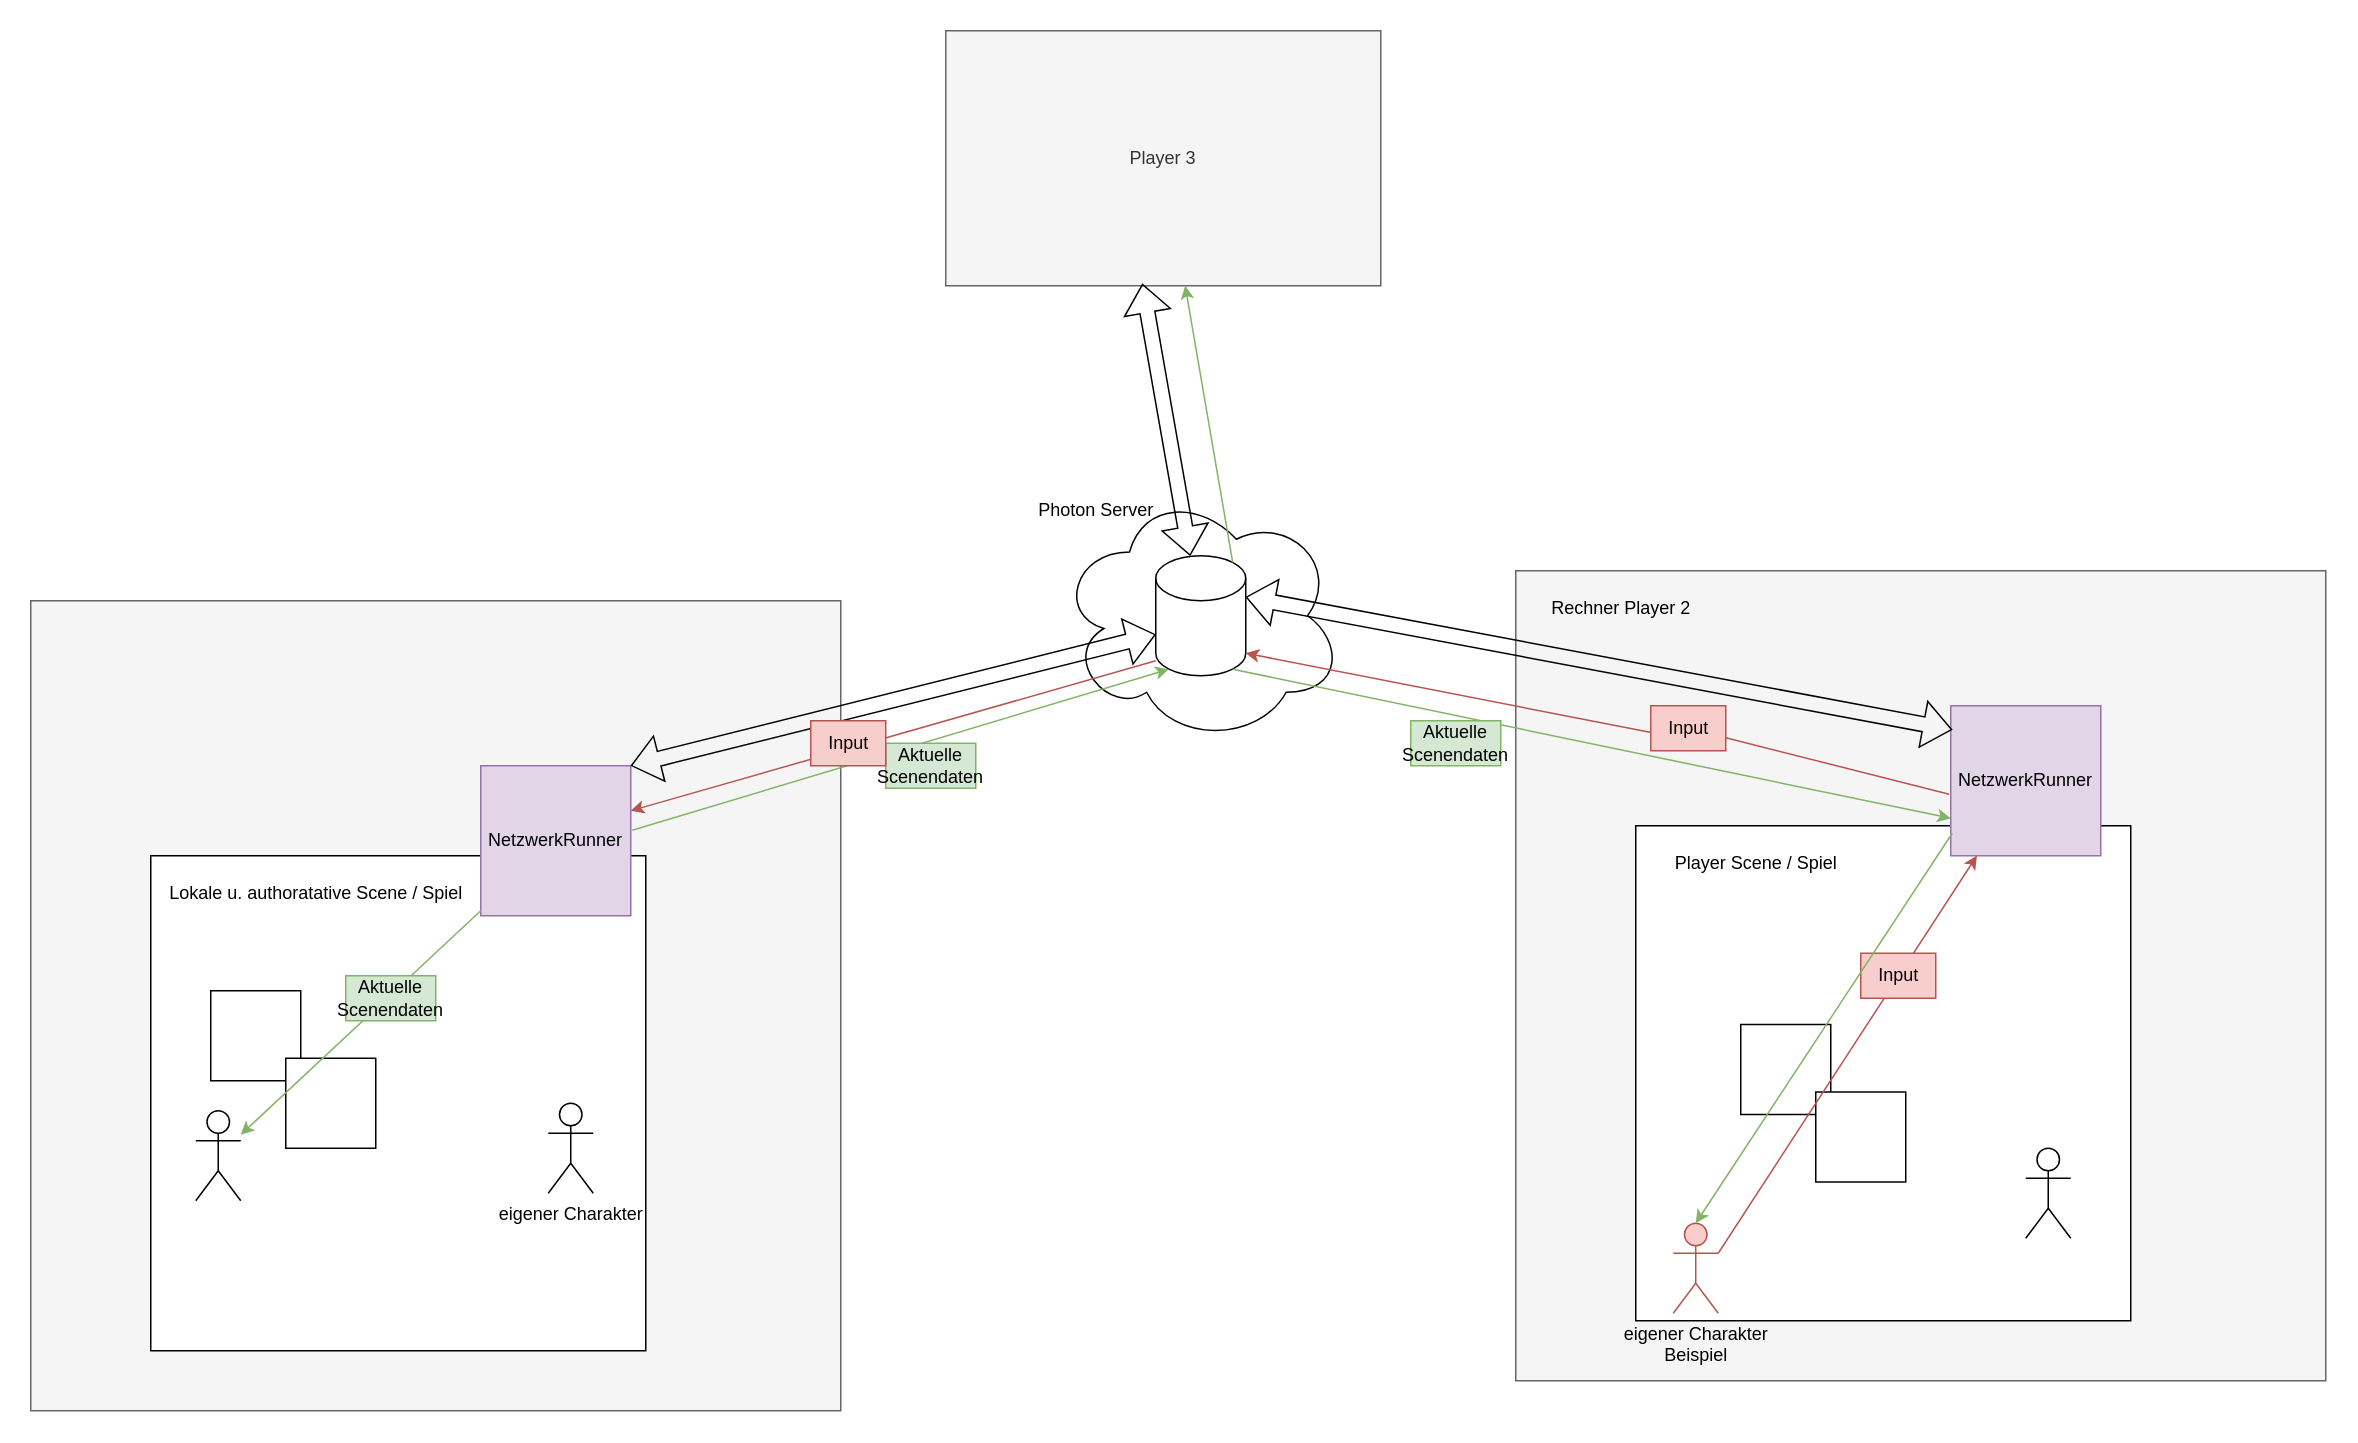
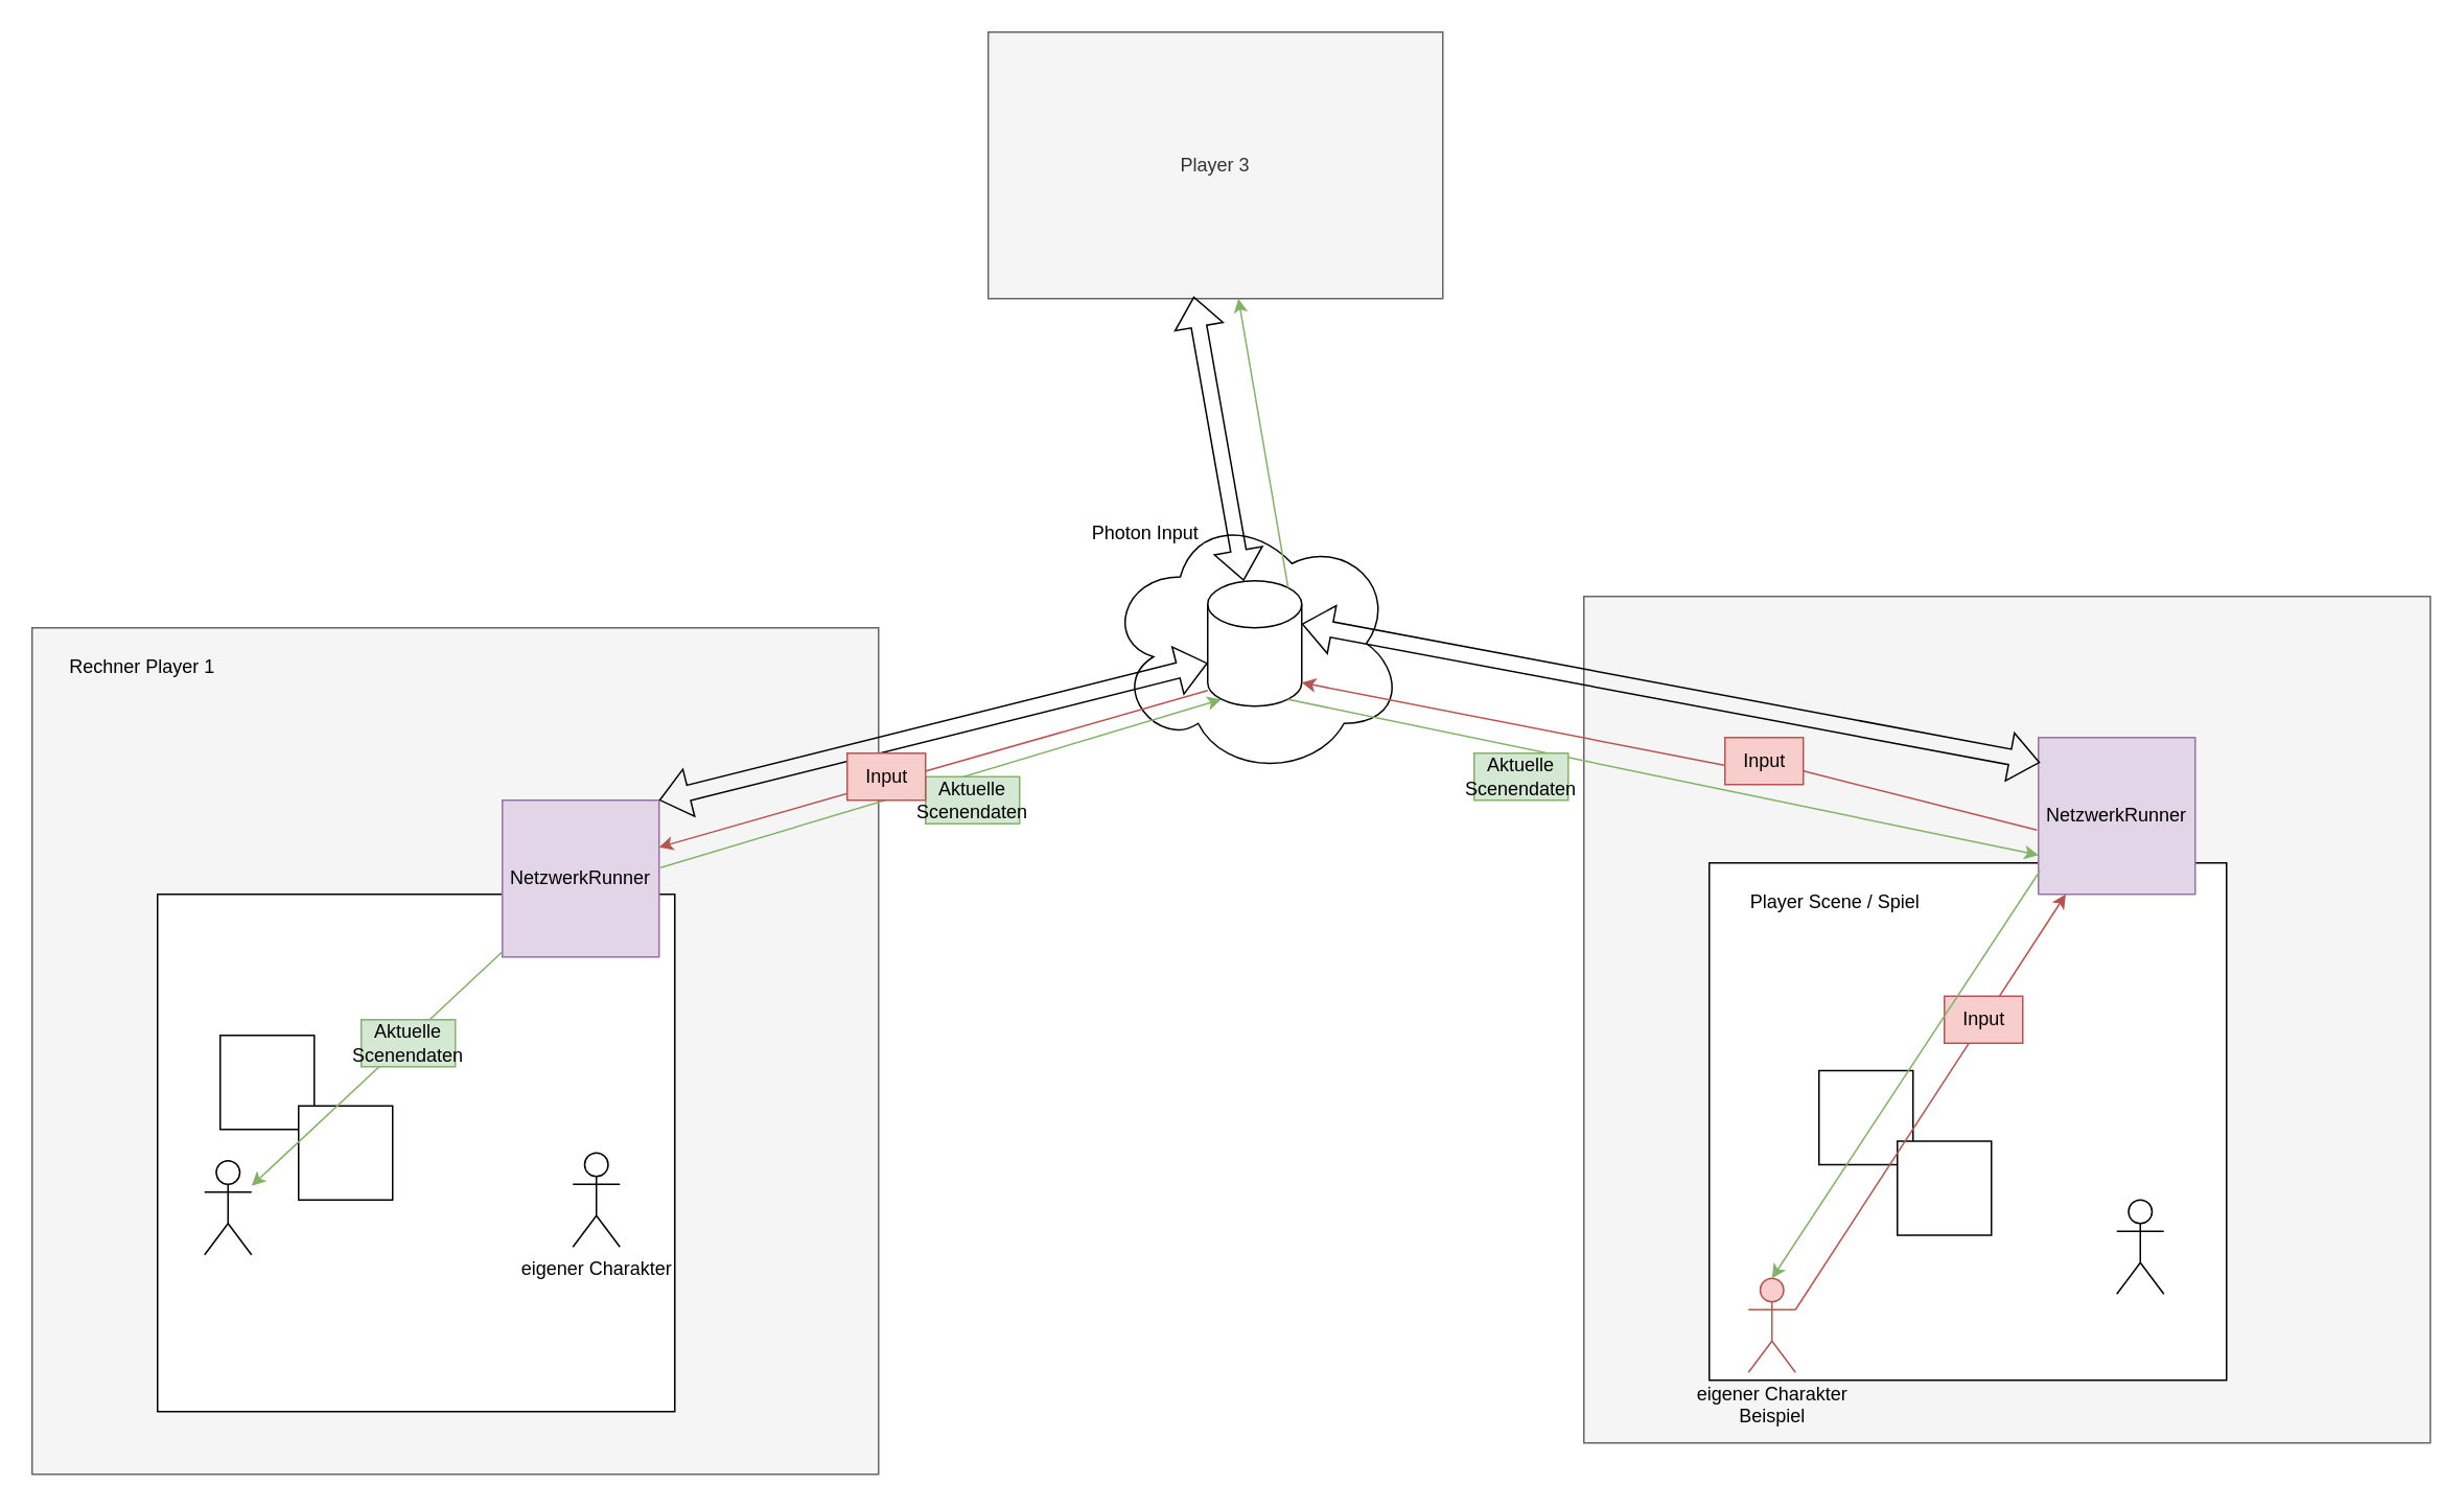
  <mxCell id="0" />
  <mxCell id="1" parent="0" />
  <mxCell id="2" value="" style="ellipse;shape=cloud;whiteSpace=wrap;html=1;" parent="1" vertex="1"><mxGeometry x="705" y="325" width="190" height="170" as="geometry" /></mxCell>
  <mxCell id="3" value="" style="whiteSpace=wrap;html=1;aspect=fixed;fillColor=#f5f5f5;fontColor=#333333;strokeColor=#666666;" parent="1" vertex="1"><mxGeometry x="20" y="400" width="540" height="540" as="geometry" /></mxCell>
  <mxCell id="4" value="" style="whiteSpace=wrap;html=1;aspect=fixed;" parent="1" vertex="1"><mxGeometry x="100" y="570" width="330" height="330" as="geometry" /></mxCell>
  <mxCell id="5" value="NetzwerkRunner" style="whiteSpace=wrap;html=1;aspect=fixed;fillColor=#e1d5e7;strokeColor=#9673a6;" parent="1" vertex="1"><mxGeometry x="320" y="510" width="100" height="100" as="geometry" /></mxCell>
  <mxCell id="6" value="" style="shape=cylinder3;whiteSpace=wrap;html=1;boundedLbl=1;backgroundOutline=1;size=15;" parent="1" vertex="1"><mxGeometry x="770" width="60" height="80" as="geometry" y="370" /></mxCell>
- <mxCell id="7" value="Photon Server" style="text;html=1;align=center;verticalAlign=middle;resizable=0;points=[];autosize=1;strokeColor=none;fillColor=none;" parent="1" vertex="1"><mxGeometry x="680" y="325" width="100" height="30" as="geometry" /></mxCell>
- <mxCell id="9" value="Lokale u. authoratative Scene / Spiel" style="text;html=1;align=center;verticalAlign=middle;resizable=0;points=[];autosize=1;strokeColor=none;fillColor=none;" parent="1" vertex="1"><mxGeometry x="100" y="580" width="220" height="30" as="geometry" /></mxCell>
+ <mxCell id="7" value="Photon Input" style="text;html=1;align=center;verticalAlign=middle;resizable=0;points=[];autosize=1;strokeColor=none;fillColor=none;" parent="1" vertex="1"><mxGeometry x="680" y="325" width="100" height="30" as="geometry" /></mxCell>
+ <mxCell id="8" value="Rechner Player 1" style="text;html=1;align=center;verticalAlign=middle;resizable=0;points=[];autosize=1;strokeColor=none;fillColor=none;" parent="1" vertex="1"><mxGeometry x="30" y="410" width="120" height="30" as="geometry" /></mxCell>
  <mxCell id="10" value="" style="whiteSpace=wrap;html=1;aspect=fixed;fillColor=#f5f5f5;fontColor=#333333;strokeColor=#666666;" parent="1" vertex="1"><mxGeometry x="1010" y="380" width="540" height="540" as="geometry" /></mxCell>
  <mxCell id="11" value="" style="whiteSpace=wrap;html=1;aspect=fixed;" parent="1" vertex="1"><mxGeometry x="1090" y="550" width="330" height="330" as="geometry" /></mxCell>
- <mxCell id="12" value="Rechner Player 2" style="text;html=1;align=center;verticalAlign=middle;resizable=0;points=[];autosize=1;strokeColor=none;fillColor=none;" parent="1" vertex="1"><mxGeometry x="1020" y="390" width="120" height="30" as="geometry" /></mxCell>
  <mxCell id="13" value="Player Scene / Spiel" style="text;html=1;align=center;verticalAlign=middle;resizable=0;points=[];autosize=1;strokeColor=none;fillColor=none;" parent="1" vertex="1"><mxGeometry x="1100" y="560" width="140" height="30" as="geometry" /></mxCell>
  <mxCell id="14" value="eigener Charakter" style="shape=umlActor;verticalLabelPosition=bottom;verticalAlign=top;html=1;outlineConnect=0;" parent="1" vertex="1"><mxGeometry x="365" y="735" width="30" height="60" as="geometry" /></mxCell>
  <mxCell id="15" value="eigener Charakter&lt;br&gt;Beispiel" style="shape=umlActor;verticalLabelPosition=bottom;verticalAlign=top;html=1;outlineConnect=0;fillColor=#f8cecc;strokeColor=#b85450;" parent="1" vertex="1"><mxGeometry x="1115" y="815" width="30" height="60" as="geometry" /></mxCell>
  <mxCell id="16" value="NetzwerkRunner" style="whiteSpace=wrap;html=1;aspect=fixed;fillColor=#e1d5e7;strokeColor=#9673a6;" parent="1" vertex="1"><mxGeometry x="1300" y="470" width="100" height="100" as="geometry" /></mxCell>
  <mxCell id="17" value="" style="shape=flexArrow;endArrow=classic;startArrow=classic;html=1;rounded=0;exitX=1;exitY=0;exitDx=0;exitDy=0;entryX=0;entryY=0;entryDx=0;entryDy=52.5;entryPerimeter=0;" parent="1" source="5" target="6" edge="1"><mxGeometry width="100" height="100" relative="1" as="geometry"><mxPoint x="700" y="740" as="sourcePoint" /><mxPoint x="800" y="640" as="targetPoint" /></mxGeometry></mxCell>
  <mxCell id="18" value="" style="shape=flexArrow;endArrow=classic;startArrow=classic;html=1;rounded=0;entryX=1;entryY=0;entryDx=0;entryDy=27.5;entryPerimeter=0;exitX=0.01;exitY=0.16;exitDx=0;exitDy=0;exitPerimeter=0;" parent="1" source="16" target="6" edge="1"><mxGeometry width="100" height="100" relative="1" as="geometry"><mxPoint x="420" y="510" as="sourcePoint" /><mxPoint x="780" y="433" as="targetPoint" /></mxGeometry></mxCell>
  <mxCell id="19" value="" style="whiteSpace=wrap;html=1;aspect=fixed;" parent="1" vertex="1"><mxGeometry x="140" y="660" width="60" height="60" as="geometry" /></mxCell>
  <mxCell id="20" value="" style="whiteSpace=wrap;html=1;aspect=fixed;" parent="1" vertex="1"><mxGeometry x="190" y="705" width="60" height="60" as="geometry" /></mxCell>
  <mxCell id="21" value="" style="shape=umlActor;verticalLabelPosition=bottom;verticalAlign=top;html=1;outlineConnect=0;" parent="1" vertex="1"><mxGeometry x="130" y="740" width="30" height="60" as="geometry" /></mxCell>
  <mxCell id="22" value="" style="shape=umlActor;verticalLabelPosition=bottom;verticalAlign=top;html=1;outlineConnect=0;" parent="1" vertex="1"><mxGeometry x="1350" y="765" width="30" height="60" as="geometry" /></mxCell>
  <mxCell id="23" value="" style="whiteSpace=wrap;html=1;aspect=fixed;" parent="1" vertex="1"><mxGeometry x="1160" y="682.5" width="60" height="60" as="geometry" /></mxCell>
  <mxCell id="24" value="" style="whiteSpace=wrap;html=1;aspect=fixed;" parent="1" vertex="1"><mxGeometry x="1210" y="727.5" width="60" height="60" as="geometry" /></mxCell>
  <mxCell id="25" value="" style="endArrow=classic;html=1;rounded=0;exitX=1;exitY=0.333;exitDx=0;exitDy=0;exitPerimeter=0;fillColor=#f8cecc;strokeColor=#b85450;" parent="1" source="15" target="16" edge="1"><mxGeometry width="50" height="50" relative="1" as="geometry"><mxPoint x="690" y="740" as="sourcePoint" /><mxPoint x="740" y="690" as="targetPoint" /></mxGeometry></mxCell>
  <mxCell id="26" value="Input" style="text;html=1;align=center;verticalAlign=middle;resizable=0;points=[];autosize=1;strokeColor=#b85450;fillColor=#f8cecc;" parent="1" vertex="1"><mxGeometry x="1240" y="635" width="50" height="30" as="geometry" /></mxCell>
  <mxCell id="27" value="" style="endArrow=classic;html=1;rounded=0;exitX=-0.01;exitY=0.59;exitDx=0;exitDy=0;fillColor=#f8cecc;strokeColor=#b85450;entryX=1;entryY=1;entryDx=0;entryDy=-15;entryPerimeter=0;exitPerimeter=0;startArrow=none;" parent="1" source="37" target="6" edge="1"><mxGeometry width="50" height="50" relative="1" as="geometry"><mxPoint x="1170" y="790" as="sourcePoint" /><mxPoint x="1323" y="580" as="targetPoint" /></mxGeometry></mxCell>
  <mxCell id="28" value="" style="endArrow=classic;html=1;rounded=0;fillColor=#f8cecc;strokeColor=#b85450;" parent="1" edge="1"><mxGeometry width="50" height="50" relative="1" as="geometry"><mxPoint x="770" y="440" as="sourcePoint" /><mxPoint x="420" y="540" as="targetPoint" /></mxGeometry></mxCell>
  <mxCell id="29" value="" style="endArrow=classic;html=1;rounded=0;fillColor=#d5e8d4;strokeColor=#82b366;" parent="1" source="5" target="21" edge="1"><mxGeometry width="50" height="50" relative="1" as="geometry"><mxPoint x="789" y="456" as="sourcePoint" /><mxPoint x="430" y="550" as="targetPoint" /></mxGeometry></mxCell>
  <mxCell id="30" value="" style="endArrow=classic;html=1;rounded=0;exitX=1.01;exitY=0.43;exitDx=0;exitDy=0;fillColor=#d5e8d4;strokeColor=#82b366;exitPerimeter=0;entryX=0.145;entryY=1;entryDx=0;entryDy=-4.35;entryPerimeter=0;" parent="1" source="5" target="6" edge="1"><mxGeometry width="50" height="50" relative="1" as="geometry"><mxPoint x="570" y="570" as="sourcePoint" /><mxPoint x="620" y="520" as="targetPoint" /></mxGeometry></mxCell>
  <mxCell id="31" value="" style="endArrow=classic;html=1;rounded=0;exitX=0.855;exitY=1;exitDx=0;exitDy=-4.35;exitPerimeter=0;entryX=0;entryY=0.75;entryDx=0;entryDy=0;fillColor=#d5e8d4;strokeColor=#82b366;" parent="1" source="6" target="16" edge="1"><mxGeometry width="50" height="50" relative="1" as="geometry"><mxPoint x="900" y="600" as="sourcePoint" /><mxPoint x="950" y="550" as="targetPoint" /></mxGeometry></mxCell>
  <mxCell id="32" value="" style="endArrow=classic;html=1;rounded=0;exitX=0.01;exitY=0.85;exitDx=0;exitDy=0;exitPerimeter=0;entryX=0.5;entryY=0;entryDx=0;entryDy=0;fillColor=#d5e8d4;strokeColor=#82b366;entryPerimeter=0;" parent="1" source="16" target="15" edge="1"><mxGeometry width="50" height="50" relative="1" as="geometry"><mxPoint x="810" y="460" as="sourcePoint" /><mxPoint x="1310" y="555" as="targetPoint" /></mxGeometry></mxCell>
  <mxCell id="33" value="Aktuelle Scenendaten" style="text;html=1;strokeColor=#82b366;fillColor=#d5e8d4;align=center;verticalAlign=middle;whiteSpace=wrap;rounded=0;" parent="1" vertex="1"><mxGeometry x="590" y="495" width="60" height="30" as="geometry" /></mxCell>
  <mxCell id="34" value="Aktuelle Scenendaten" style="text;html=1;strokeColor=#82b366;fillColor=#d5e8d4;align=center;verticalAlign=middle;whiteSpace=wrap;rounded=0;" parent="1" vertex="1"><mxGeometry x="940" y="480" width="60" height="30" as="geometry" /></mxCell>
  <mxCell id="35" value="Aktuelle Scenendaten" style="text;html=1;strokeColor=#82b366;fillColor=#d5e8d4;align=center;verticalAlign=middle;whiteSpace=wrap;rounded=0;" parent="1" vertex="1"><mxGeometry x="230" y="650" width="60" height="30" as="geometry" /></mxCell>
  <mxCell id="36" value="" style="endArrow=none;html=1;rounded=0;exitX=-0.01;exitY=0.59;exitDx=0;exitDy=0;fillColor=#f8cecc;strokeColor=#b85450;exitPerimeter=0;" parent="1" source="16" target="37" edge="1"><mxGeometry width="50" height="50" relative="1" as="geometry"><mxPoint x="1299" y="529" as="sourcePoint" /><mxPoint x="830" y="435" as="targetPoint" /></mxGeometry></mxCell>
  <mxCell id="37" value="Input" style="text;html=1;align=center;verticalAlign=middle;resizable=0;points=[];autosize=1;strokeColor=#b85450;fillColor=#f8cecc;" parent="1" vertex="1"><mxGeometry x="1100" y="470" width="50" height="30" as="geometry" /></mxCell>
  <mxCell id="38" value="Input" style="text;html=1;align=center;verticalAlign=middle;resizable=0;points=[];autosize=1;strokeColor=#b85450;fillColor=#f8cecc;" parent="1" vertex="1"><mxGeometry x="540" y="480" width="50" height="30" as="geometry" /></mxCell>
  <mxCell id="39" value="Player 3" style="rounded=0;whiteSpace=wrap;html=1;fillColor=#f5f5f5;fontColor=#333333;strokeColor=#666666;" parent="1" vertex="1"><mxGeometry x="630" y="20" width="290" height="170" as="geometry" /></mxCell>
  <mxCell id="40" value="" style="shape=flexArrow;endArrow=classic;startArrow=classic;html=1;rounded=0;entryX=0.452;entryY=0.992;entryDx=0;entryDy=0;entryPerimeter=0;" parent="1" source="6" target="39" edge="1"><mxGeometry width="100" height="100" relative="1" as="geometry"><mxPoint x="1205.5" y="278" as="sourcePoint" /><mxPoint x="734.5" y="190" as="targetPoint" /></mxGeometry></mxCell>
  <mxCell id="41" value="" style="endArrow=classic;html=1;rounded=0;exitX=0.855;exitY=0;exitDx=0;exitDy=4.35;fillColor=#d5e8d4;strokeColor=#82b366;exitPerimeter=0;" parent="1" source="6" target="39" edge="1"><mxGeometry width="50" height="50" relative="1" as="geometry"><mxPoint x="431" y="563" as="sourcePoint" /><mxPoint x="790" y="150" as="targetPoint" /></mxGeometry></mxCell>
